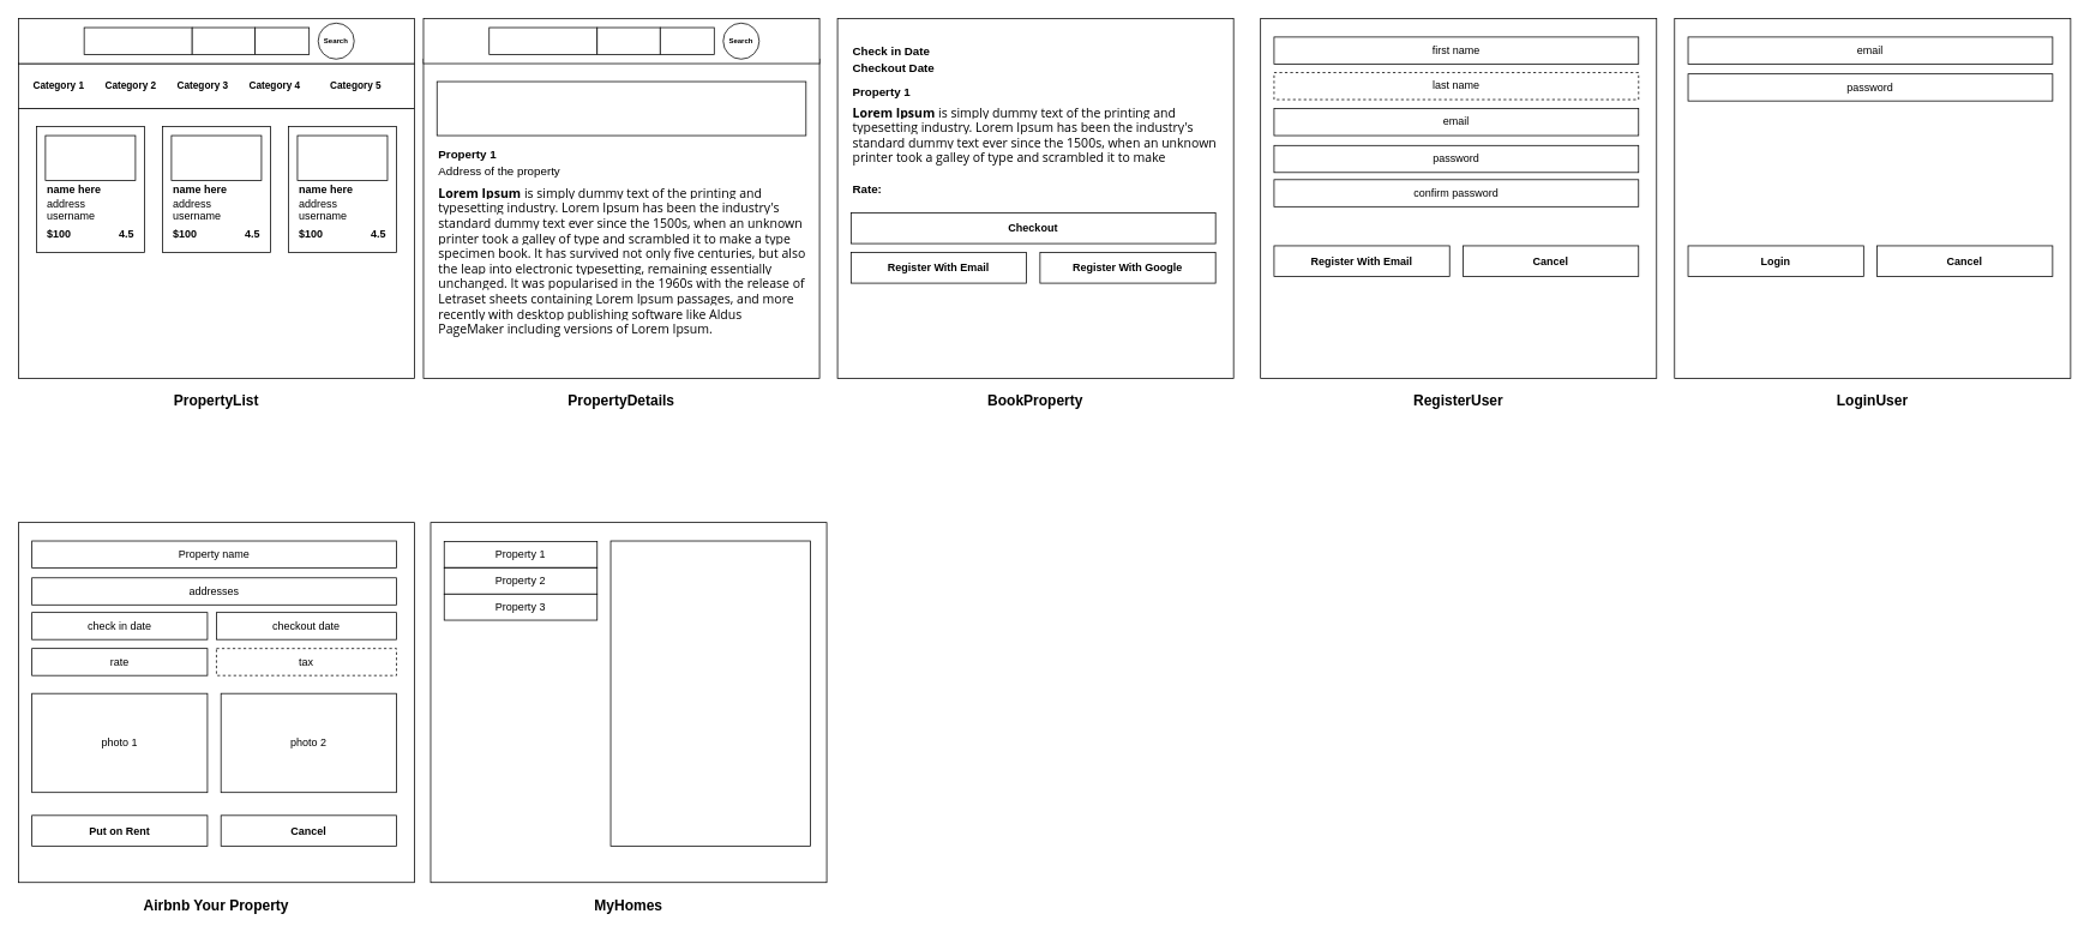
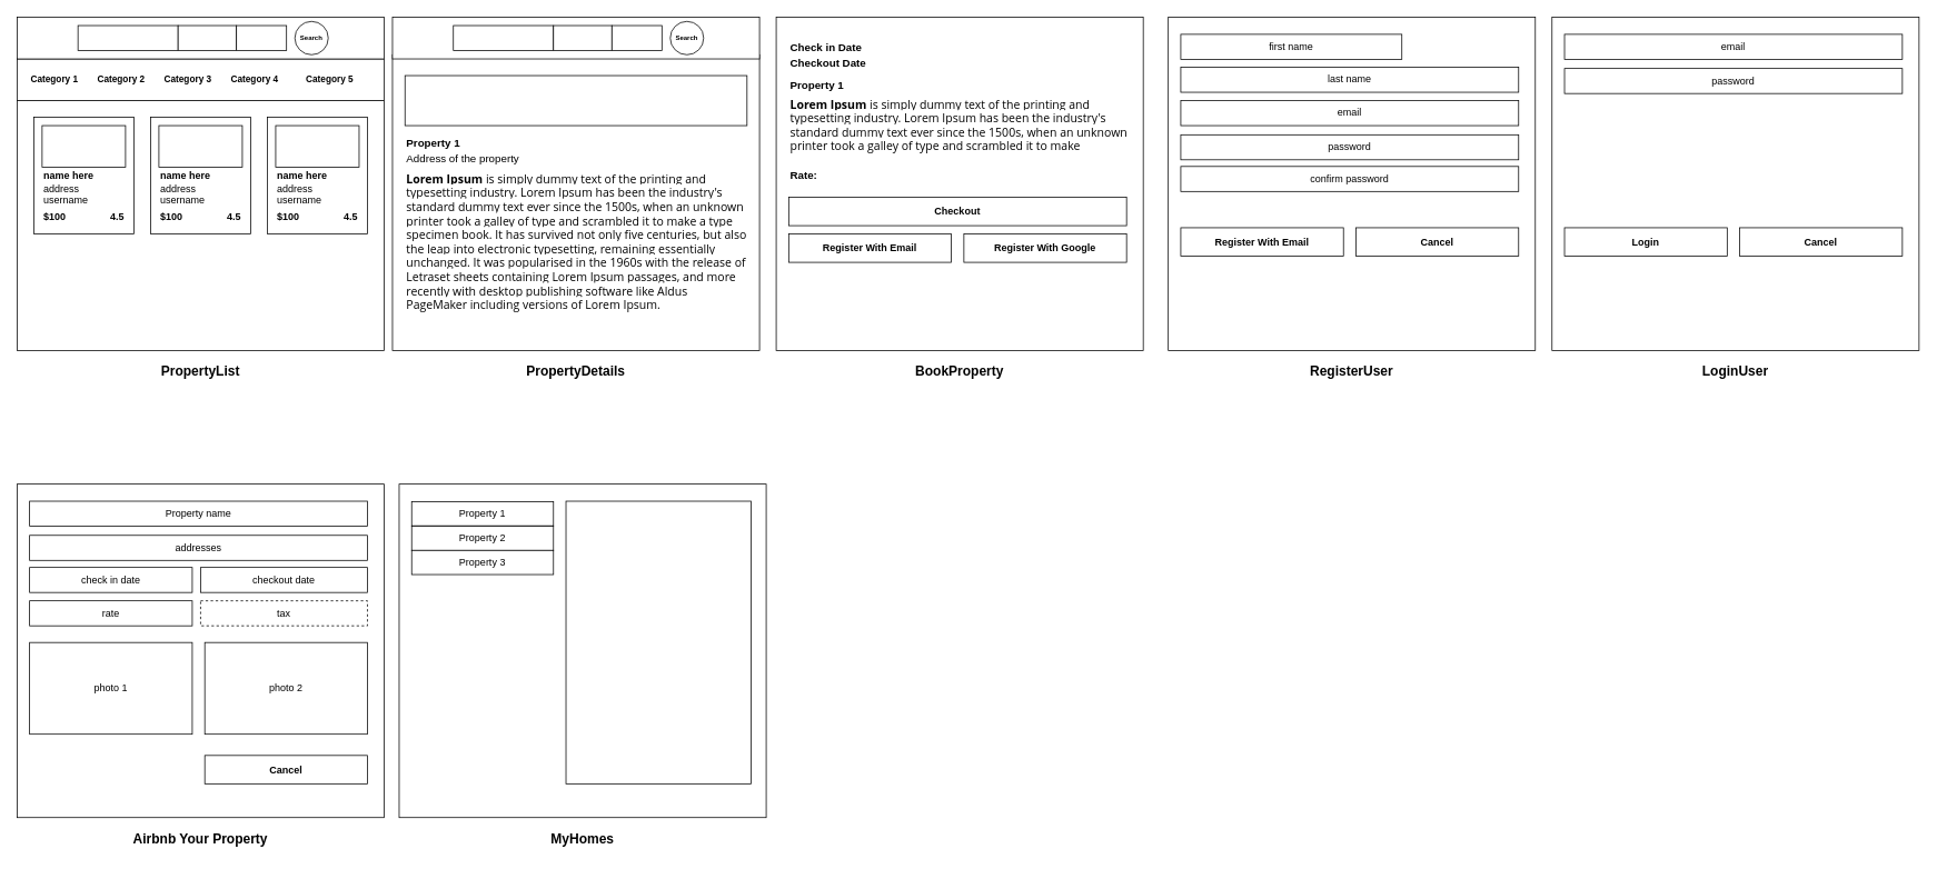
  <mxCell id="0" />
  <mxCell id="1" parent="0" />
  <mxCell id="2" value="" style="rounded=0;whiteSpace=wrap;html=1;" parent="1" vertex="1"><mxGeometry x="20" y="120" width="440" height="300" as="geometry" /></mxCell>
  <mxCell id="3" value="PropertyList" style="text;html=1;strokeColor=none;fillColor=none;align=center;verticalAlign=middle;whiteSpace=wrap;rounded=0;fontStyle=1;fontSize=16;" parent="1" vertex="1"><mxGeometry x="20" y="430" width="440" height="30" as="geometry" /></mxCell>
  <mxCell id="4" value="" style="group" parent="1" vertex="1" connectable="0"><mxGeometry x="320" y="140" width="120" height="140" as="geometry" /></mxCell>
  <mxCell id="5" value="" style="rounded=0;whiteSpace=wrap;html=1;" parent="4" vertex="1"><mxGeometry width="120" height="140" as="geometry" /></mxCell>
  <mxCell id="6" value="" style="rounded=0;whiteSpace=wrap;html=1;" parent="4" vertex="1"><mxGeometry x="10" y="10" width="100" height="50" as="geometry" /></mxCell>
  <mxCell id="7" value="name here" style="text;html=1;strokeColor=none;fillColor=none;align=left;verticalAlign=middle;whiteSpace=wrap;rounded=0;fontStyle=1" parent="4" vertex="1"><mxGeometry x="10" y="60" width="100" height="20" as="geometry" /></mxCell>
  <mxCell id="8" value="address" style="text;html=1;strokeColor=none;fillColor=none;align=left;verticalAlign=middle;whiteSpace=wrap;rounded=0;fontStyle=0" parent="4" vertex="1"><mxGeometry x="10" y="76" width="100" height="20" as="geometry" /></mxCell>
  <mxCell id="9" value="username" style="text;html=1;strokeColor=none;fillColor=none;align=left;verticalAlign=middle;whiteSpace=wrap;rounded=0;fontStyle=0" parent="4" vertex="1"><mxGeometry x="10" y="90" width="100" height="20" as="geometry" /></mxCell>
  <mxCell id="10" value="$100" style="text;html=1;strokeColor=none;fillColor=none;align=left;verticalAlign=middle;whiteSpace=wrap;rounded=0;fontStyle=1" parent="4" vertex="1"><mxGeometry x="10" y="110" width="100" height="20" as="geometry" /></mxCell>
  <mxCell id="11" value="4.5" style="text;html=1;strokeColor=none;fillColor=none;align=left;verticalAlign=middle;whiteSpace=wrap;rounded=0;fontStyle=1" parent="4" vertex="1"><mxGeometry x="90" y="110" width="20" height="20" as="geometry" /></mxCell>
  <mxCell id="12" value="" style="group" parent="1" vertex="1" connectable="0"><mxGeometry x="40" y="140" width="120" height="140" as="geometry" /></mxCell>
  <mxCell id="13" value="" style="rounded=0;whiteSpace=wrap;html=1;" parent="12" vertex="1"><mxGeometry width="120" height="140" as="geometry" /></mxCell>
  <mxCell id="14" value="" style="rounded=0;whiteSpace=wrap;html=1;" parent="12" vertex="1"><mxGeometry x="10" y="10" width="100" height="50" as="geometry" /></mxCell>
  <mxCell id="15" value="name here" style="text;html=1;strokeColor=none;fillColor=none;align=left;verticalAlign=middle;whiteSpace=wrap;rounded=0;fontStyle=1" parent="12" vertex="1"><mxGeometry x="10" y="60" width="100" height="20" as="geometry" /></mxCell>
  <mxCell id="16" value="address" style="text;html=1;strokeColor=none;fillColor=none;align=left;verticalAlign=middle;whiteSpace=wrap;rounded=0;fontStyle=0" parent="12" vertex="1"><mxGeometry x="10" y="76" width="100" height="20" as="geometry" /></mxCell>
  <mxCell id="17" value="username" style="text;html=1;strokeColor=none;fillColor=none;align=left;verticalAlign=middle;whiteSpace=wrap;rounded=0;fontStyle=0" parent="12" vertex="1"><mxGeometry x="10" y="90" width="100" height="20" as="geometry" /></mxCell>
  <mxCell id="18" value="$100" style="text;html=1;strokeColor=none;fillColor=none;align=left;verticalAlign=middle;whiteSpace=wrap;rounded=0;fontStyle=1" parent="12" vertex="1"><mxGeometry x="10" y="110" width="100" height="20" as="geometry" /></mxCell>
  <mxCell id="19" value="4.5" style="text;html=1;strokeColor=none;fillColor=none;align=left;verticalAlign=middle;whiteSpace=wrap;rounded=0;fontStyle=1" parent="12" vertex="1"><mxGeometry x="90" y="110" width="20" height="20" as="geometry" /></mxCell>
  <mxCell id="20" value="" style="group" parent="1" vertex="1" connectable="0"><mxGeometry x="180" y="140" width="120" height="140" as="geometry" /></mxCell>
  <mxCell id="21" value="" style="rounded=0;whiteSpace=wrap;html=1;" parent="20" vertex="1"><mxGeometry width="120" height="140" as="geometry" /></mxCell>
  <mxCell id="22" value="" style="rounded=0;whiteSpace=wrap;html=1;" parent="20" vertex="1"><mxGeometry x="10" y="10" width="100" height="50" as="geometry" /></mxCell>
  <mxCell id="23" value="name here" style="text;html=1;strokeColor=none;fillColor=none;align=left;verticalAlign=middle;whiteSpace=wrap;rounded=0;fontStyle=1" parent="20" vertex="1"><mxGeometry x="10" y="60" width="100" height="20" as="geometry" /></mxCell>
  <mxCell id="24" value="address" style="text;html=1;strokeColor=none;fillColor=none;align=left;verticalAlign=middle;whiteSpace=wrap;rounded=0;fontStyle=0" parent="20" vertex="1"><mxGeometry x="10" y="76" width="100" height="20" as="geometry" /></mxCell>
  <mxCell id="25" value="username" style="text;html=1;strokeColor=none;fillColor=none;align=left;verticalAlign=middle;whiteSpace=wrap;rounded=0;fontStyle=0" parent="20" vertex="1"><mxGeometry x="10" y="90" width="100" height="20" as="geometry" /></mxCell>
  <mxCell id="26" value="$100" style="text;html=1;strokeColor=none;fillColor=none;align=left;verticalAlign=middle;whiteSpace=wrap;rounded=0;fontStyle=1" parent="20" vertex="1"><mxGeometry x="10" y="110" width="100" height="20" as="geometry" /></mxCell>
  <mxCell id="27" value="4.5" style="text;html=1;strokeColor=none;fillColor=none;align=left;verticalAlign=middle;whiteSpace=wrap;rounded=0;fontStyle=1" parent="20" vertex="1"><mxGeometry x="90" y="110" width="20" height="20" as="geometry" /></mxCell>
  <mxCell id="28" value="" style="rounded=0;whiteSpace=wrap;html=1;" parent="1" vertex="1"><mxGeometry x="20" y="70" width="440" height="50" as="geometry" /></mxCell>
  <mxCell id="29" value="Category 1" style="text;html=1;strokeColor=none;fillColor=none;align=center;verticalAlign=middle;whiteSpace=wrap;rounded=0;fontStyle=1;fontSize=11;" parent="1" vertex="1"><mxGeometry x="30" y="80" width="70" height="30" as="geometry" /></mxCell>
  <mxCell id="30" value="Category 2" style="text;html=1;strokeColor=none;fillColor=none;align=center;verticalAlign=middle;whiteSpace=wrap;rounded=0;fontStyle=1;fontSize=11;" parent="1" vertex="1"><mxGeometry x="110" y="80" width="70" height="30" as="geometry" /></mxCell>
  <mxCell id="31" value="Category 3" style="text;html=1;strokeColor=none;fillColor=none;align=center;verticalAlign=middle;whiteSpace=wrap;rounded=0;fontStyle=1;fontSize=11;" parent="1" vertex="1"><mxGeometry x="190" y="80" width="70" height="30" as="geometry" /></mxCell>
  <mxCell id="32" value="Category 4" style="text;html=1;strokeColor=none;fillColor=none;align=center;verticalAlign=middle;whiteSpace=wrap;rounded=0;fontStyle=1;fontSize=11;" parent="1" vertex="1"><mxGeometry x="270" y="80" width="70" height="30" as="geometry" /></mxCell>
  <mxCell id="33" value="Category 5" style="text;html=1;strokeColor=none;fillColor=none;align=center;verticalAlign=middle;whiteSpace=wrap;rounded=0;fontStyle=1;fontSize=11;" parent="1" vertex="1"><mxGeometry x="360" y="80" width="70" height="30" as="geometry" /></mxCell>
  <mxCell id="34" value="" style="rounded=0;whiteSpace=wrap;html=1;" parent="1" vertex="1"><mxGeometry x="20" y="20" width="440" height="50" as="geometry" /></mxCell>
  <mxCell id="35" value="" style="rounded=0;whiteSpace=wrap;html=1;" parent="1" vertex="1"><mxGeometry x="93" y="30" width="120" height="30" as="geometry" /></mxCell>
  <mxCell id="36" value="" style="rounded=0;whiteSpace=wrap;html=1;" parent="1" vertex="1"><mxGeometry x="213" y="30" width="70" height="30" as="geometry" /></mxCell>
  <mxCell id="37" value="" style="rounded=0;whiteSpace=wrap;html=1;" parent="1" vertex="1"><mxGeometry x="283" y="30" width="60" height="30" as="geometry" /></mxCell>
  <mxCell id="38" value="Search" style="ellipse;whiteSpace=wrap;html=1;aspect=fixed;fontSize=8;fontStyle=1" parent="1" vertex="1"><mxGeometry x="353" y="25" width="40" height="40" as="geometry" /></mxCell>
  <mxCell id="39" value="" style="rounded=0;whiteSpace=wrap;html=1;" parent="1" vertex="1"><mxGeometry x="470" y="65" width="440" height="355" as="geometry" /></mxCell>
  <mxCell id="40" value="PropertyDetails" style="text;html=1;strokeColor=none;fillColor=none;align=center;verticalAlign=middle;whiteSpace=wrap;rounded=0;fontStyle=1;fontSize=16;" parent="1" vertex="1"><mxGeometry x="470" y="430" width="440" height="30" as="geometry" /></mxCell>
  <mxCell id="41" value="" style="rounded=0;whiteSpace=wrap;html=1;" parent="1" vertex="1"><mxGeometry x="470" y="20" width="440" height="50" as="geometry" /></mxCell>
  <mxCell id="42" value="" style="rounded=0;whiteSpace=wrap;html=1;" parent="1" vertex="1"><mxGeometry x="543" y="30" width="120" height="30" as="geometry" /></mxCell>
  <mxCell id="43" value="" style="rounded=0;whiteSpace=wrap;html=1;" parent="1" vertex="1"><mxGeometry x="663" y="30" width="70" height="30" as="geometry" /></mxCell>
  <mxCell id="44" value="" style="rounded=0;whiteSpace=wrap;html=1;" parent="1" vertex="1"><mxGeometry x="733" y="30" width="60" height="30" as="geometry" /></mxCell>
  <mxCell id="45" value="Search" style="ellipse;whiteSpace=wrap;html=1;aspect=fixed;fontSize=8;fontStyle=1" parent="1" vertex="1"><mxGeometry x="803" y="25" width="40" height="40" as="geometry" /></mxCell>
  <mxCell id="46" value="" style="rounded=0;whiteSpace=wrap;html=1;" parent="1" vertex="1"><mxGeometry x="485" y="90" width="410" height="60" as="geometry" /></mxCell>
  <mxCell id="47" value="Property 1" style="text;html=1;strokeColor=none;fillColor=none;align=left;verticalAlign=middle;whiteSpace=wrap;rounded=0;fontStyle=1;fontSize=13;" parent="1" vertex="1"><mxGeometry x="485" y="161" width="410" height="19" as="geometry" /></mxCell>
  <mxCell id="48" value="Address of the property" style="text;html=1;strokeColor=none;fillColor=none;align=left;verticalAlign=middle;whiteSpace=wrap;rounded=0;fontStyle=0;fontSize=13;" parent="1" vertex="1"><mxGeometry x="485" y="180" width="410" height="19" as="geometry" /></mxCell>
  <mxCell id="49" value="&lt;meta charset=&quot;utf-8&quot;&gt;&lt;strong style=&quot;margin: 0px; padding: 0px; color: rgb(0, 0, 0); font-family: &amp;quot;Open Sans&amp;quot;, Arial, sans-serif; font-size: 14px; font-style: normal; font-variant-ligatures: normal; font-variant-caps: normal; letter-spacing: normal; orphans: 2; text-align: justify; text-indent: 0px; text-transform: none; widows: 2; word-spacing: 0px; -webkit-text-stroke-width: 0px; background-color: rgb(255, 255, 255); text-decoration-thickness: initial; text-decoration-style: initial; text-decoration-color: initial;&quot;&gt;Lorem Ipsum&lt;/strong&gt;&lt;span style=&quot;color: rgb(0, 0, 0); font-family: &amp;quot;Open Sans&amp;quot;, Arial, sans-serif; font-size: 14px; font-style: normal; font-variant-ligatures: normal; font-variant-caps: normal; font-weight: 400; letter-spacing: normal; orphans: 2; text-align: justify; text-indent: 0px; text-transform: none; widows: 2; word-spacing: 0px; -webkit-text-stroke-width: 0px; background-color: rgb(255, 255, 255); text-decoration-thickness: initial; text-decoration-style: initial; text-decoration-color: initial; float: none; display: inline !important;&quot;&gt;&lt;span&gt;&amp;nbsp;&lt;/span&gt;is simply dummy text of the printing and typesetting industry. Lorem Ipsum has been the industry's standard dummy text ever since the 1500s, when an unknown printer took a galley of type and scrambled it to make a type specimen book. It has survived not only five centuries, but also the leap into electronic typesetting, remaining essentially unchanged. It was popularised in the 1960s with the release of Letraset sheets containing Lorem Ipsum passages, and more recently with desktop publishing software like Aldus PageMaker including versions of Lorem Ipsum.&lt;/span&gt;" style="text;html=1;strokeColor=none;fillColor=none;align=left;verticalAlign=middle;whiteSpace=wrap;rounded=0;fontStyle=0;fontSize=13;" parent="1" vertex="1"><mxGeometry x="485" y="199" width="410" height="181" as="geometry" /></mxCell>
  <mxCell id="50" value="" style="rounded=0;whiteSpace=wrap;html=1;" parent="1" vertex="1"><mxGeometry x="930" y="20" width="440" height="400" as="geometry" /></mxCell>
  <mxCell id="51" value="BookProperty" style="text;html=1;strokeColor=none;fillColor=none;align=center;verticalAlign=middle;whiteSpace=wrap;rounded=0;fontStyle=1;fontSize=16;" parent="1" vertex="1"><mxGeometry x="930" y="430" width="440" height="30" as="geometry" /></mxCell>
  <mxCell id="52" value="Check in Date" style="text;html=1;strokeColor=none;fillColor=none;align=left;verticalAlign=middle;whiteSpace=wrap;rounded=0;fontStyle=1;fontSize=13;" parent="1" vertex="1"><mxGeometry x="945" y="46" width="405" height="19" as="geometry" /></mxCell>
  <mxCell id="53" value="Checkout Date" style="text;html=1;strokeColor=none;fillColor=none;align=left;verticalAlign=middle;whiteSpace=wrap;rounded=0;fontStyle=1;fontSize=13;" parent="1" vertex="1"><mxGeometry x="945" y="65" width="405" height="19" as="geometry" /></mxCell>
  <mxCell id="54" value="Property 1" style="text;html=1;strokeColor=none;fillColor=none;align=left;verticalAlign=middle;whiteSpace=wrap;rounded=0;fontStyle=1;fontSize=13;" parent="1" vertex="1"><mxGeometry x="945" y="91" width="405" height="19" as="geometry" /></mxCell>
  <mxCell id="55" value="&lt;strong style=&quot;margin: 0px; padding: 0px; color: rgb(0, 0, 0); font-family: &amp;quot;Open Sans&amp;quot;, Arial, sans-serif; font-size: 14px; font-style: normal; font-variant-ligatures: normal; font-variant-caps: normal; letter-spacing: normal; orphans: 2; text-align: justify; text-indent: 0px; text-transform: none; widows: 2; word-spacing: 0px; -webkit-text-stroke-width: 0px; background-color: rgb(255, 255, 255); text-decoration-thickness: initial; text-decoration-style: initial; text-decoration-color: initial;&quot;&gt;Lorem Ipsum&lt;/strong&gt;&lt;span style=&quot;color: rgb(0, 0, 0); font-family: &amp;quot;Open Sans&amp;quot;, Arial, sans-serif; font-size: 14px; font-style: normal; font-variant-ligatures: normal; font-variant-caps: normal; font-weight: 400; letter-spacing: normal; orphans: 2; text-align: justify; text-indent: 0px; text-transform: none; widows: 2; word-spacing: 0px; -webkit-text-stroke-width: 0px; background-color: rgb(255, 255, 255); text-decoration-thickness: initial; text-decoration-style: initial; text-decoration-color: initial; float: none; display: inline !important;&quot;&gt;&lt;span&gt;&amp;nbsp;&lt;/span&gt;is simply dummy text of the printing and typesetting industry. Lorem Ipsum has been the industry's standard dummy text ever since the 1500s, when an unknown printer took a galley of type and scrambled it to make&lt;/span&gt;" style="text;html=1;strokeColor=none;fillColor=none;align=left;verticalAlign=middle;whiteSpace=wrap;rounded=0;fontStyle=0;fontSize=13;" parent="1" vertex="1"><mxGeometry x="945" y="110" width="410" height="80" as="geometry" /></mxCell>
  <mxCell id="56" value="Rate:" style="text;html=1;strokeColor=none;fillColor=none;align=left;verticalAlign=middle;whiteSpace=wrap;rounded=0;fontStyle=1;fontSize=13;" parent="1" vertex="1"><mxGeometry x="945" y="199" width="405" height="19" as="geometry" /></mxCell>
  <mxCell id="57" value="Checkout" style="rounded=0;whiteSpace=wrap;html=1;fontStyle=1" parent="1" vertex="1"><mxGeometry x="945" y="236" width="405" height="34" as="geometry" /></mxCell>
  <mxCell id="58" value="Register With Email" style="rounded=0;whiteSpace=wrap;html=1;fontStyle=1" parent="1" vertex="1"><mxGeometry x="945" y="280" width="195" height="34" as="geometry" /></mxCell>
  <mxCell id="59" value="Register With Google" style="rounded=0;whiteSpace=wrap;html=1;fontStyle=1" parent="1" vertex="1"><mxGeometry x="1155" y="280" width="195" height="34" as="geometry" /></mxCell>
  <mxCell id="60" value="" style="rounded=0;whiteSpace=wrap;html=1;" parent="1" vertex="1"><mxGeometry x="1400" y="20" width="440" height="400" as="geometry" /></mxCell>
  <mxCell id="61" value="RegisterUser" style="text;html=1;strokeColor=none;fillColor=none;align=center;verticalAlign=middle;whiteSpace=wrap;rounded=0;fontStyle=1;fontSize=16;" parent="1" vertex="1"><mxGeometry x="1400" y="430" width="440" height="30" as="geometry" /></mxCell>
  <mxCell id="62" value="Register With Email" style="rounded=0;whiteSpace=wrap;html=1;fontStyle=1" parent="1" vertex="1"><mxGeometry x="1415" y="272.5" width="195" height="34" as="geometry" /></mxCell>
  <mxCell id="63" value="Cancel" style="rounded=0;whiteSpace=wrap;html=1;fontStyle=1" parent="1" vertex="1"><mxGeometry x="1625" y="272.5" width="195" height="34" as="geometry" /></mxCell>
- <mxCell id="64" value="first name" style="rounded=0;whiteSpace=wrap;html=1;" parent="1" vertex="1"><mxGeometry x="1415" y="40.5" width="405" height="30" as="geometry" /></mxCell>
- <mxCell id="65" value="last name" style="rounded=0;whiteSpace=wrap;html=1;dashed=1;" parent="1" vertex="1"><mxGeometry x="1415" y="80" width="405" height="30" as="geometry" /></mxCell>
+ <mxCell id="64" value="first name" style="rounded=0;whiteSpace=wrap;html=1;" parent="1" vertex="1"><mxGeometry x="1415" y="40.5" width="265" height="30" as="geometry" /></mxCell>
+ <mxCell id="65" value="last name" style="rounded=0;whiteSpace=wrap;html=1;" parent="1" vertex="1"><mxGeometry x="1415" y="80" width="405" height="30" as="geometry" /></mxCell>
  <mxCell id="66" value="email" style="rounded=0;whiteSpace=wrap;html=1;" parent="1" vertex="1"><mxGeometry x="1415" y="120" width="405" height="30" as="geometry" /></mxCell>
  <mxCell id="67" value="password" style="rounded=0;whiteSpace=wrap;html=1;" parent="1" vertex="1"><mxGeometry x="1415" y="161" width="405" height="30" as="geometry" /></mxCell>
  <mxCell id="68" value="confirm password" style="rounded=0;whiteSpace=wrap;html=1;" parent="1" vertex="1"><mxGeometry x="1415" y="199" width="405" height="30" as="geometry" /></mxCell>
  <mxCell id="69" value="" style="rounded=0;whiteSpace=wrap;html=1;" parent="1" vertex="1"><mxGeometry x="1860" y="20" width="440" height="400" as="geometry" /></mxCell>
  <mxCell id="70" value="LoginUser" style="text;html=1;strokeColor=none;fillColor=none;align=center;verticalAlign=middle;whiteSpace=wrap;rounded=0;fontStyle=1;fontSize=16;" parent="1" vertex="1"><mxGeometry x="1860" y="430" width="440" height="30" as="geometry" /></mxCell>
  <mxCell id="71" value="Login" style="rounded=0;whiteSpace=wrap;html=1;fontStyle=1" parent="1" vertex="1"><mxGeometry x="1875" y="272.5" width="195" height="34" as="geometry" /></mxCell>
  <mxCell id="72" value="Cancel" style="rounded=0;whiteSpace=wrap;html=1;fontStyle=1" parent="1" vertex="1"><mxGeometry x="2085" y="272.5" width="195" height="34" as="geometry" /></mxCell>
  <mxCell id="73" value="email" style="rounded=0;whiteSpace=wrap;html=1;" parent="1" vertex="1"><mxGeometry x="1875" y="40.5" width="405" height="30" as="geometry" /></mxCell>
  <mxCell id="74" value="password" style="rounded=0;whiteSpace=wrap;html=1;" parent="1" vertex="1"><mxGeometry x="1875" y="81.5" width="405" height="30" as="geometry" /></mxCell>
  <mxCell id="75" value="" style="rounded=0;whiteSpace=wrap;html=1;" parent="1" vertex="1"><mxGeometry x="20" y="580" width="440" height="400" as="geometry" /></mxCell>
  <mxCell id="76" value="Airbnb Your Property" style="text;html=1;strokeColor=none;fillColor=none;align=center;verticalAlign=middle;whiteSpace=wrap;rounded=0;fontStyle=1;fontSize=16;" parent="1" vertex="1"><mxGeometry x="20" y="990" width="440" height="30" as="geometry" /></mxCell>
- <mxCell id="77" value="Put on Rent" style="rounded=0;whiteSpace=wrap;html=1;fontStyle=1" parent="1" vertex="1"><mxGeometry x="35" y="905.5" width="195" height="34" as="geometry" /></mxCell>
  <mxCell id="78" value="Cancel" style="rounded=0;whiteSpace=wrap;html=1;fontStyle=1" parent="1" vertex="1"><mxGeometry x="245" y="905.5" width="195" height="34" as="geometry" /></mxCell>
  <mxCell id="79" value="Property name" style="rounded=0;whiteSpace=wrap;html=1;" parent="1" vertex="1"><mxGeometry x="35" y="600.5" width="405" height="30" as="geometry" /></mxCell>
  <mxCell id="80" value="addresses" style="rounded=0;whiteSpace=wrap;html=1;" parent="1" vertex="1"><mxGeometry x="35" y="641.5" width="405" height="30" as="geometry" /></mxCell>
  <mxCell id="81" value="check in date" style="rounded=0;whiteSpace=wrap;html=1;" parent="1" vertex="1"><mxGeometry x="35" y="680" width="195" height="30" as="geometry" /></mxCell>
  <mxCell id="82" value="checkout date" style="rounded=0;whiteSpace=wrap;html=1;" parent="1" vertex="1"><mxGeometry x="240" y="680" width="200" height="30" as="geometry" /></mxCell>
  <mxCell id="83" value="rate" style="rounded=0;whiteSpace=wrap;html=1;" parent="1" vertex="1"><mxGeometry x="35" y="720" width="195" height="30" as="geometry" /></mxCell>
  <mxCell id="84" value="tax" style="rounded=0;whiteSpace=wrap;html=1;dashed=1;" parent="1" vertex="1"><mxGeometry x="240" y="720" width="200" height="30" as="geometry" /></mxCell>
  <mxCell id="85" value="" style="rounded=0;whiteSpace=wrap;html=1;" parent="1" vertex="1"><mxGeometry x="478" y="580" width="440" height="400" as="geometry" /></mxCell>
  <mxCell id="86" value="MyHomes" style="text;html=1;strokeColor=none;fillColor=none;align=center;verticalAlign=middle;whiteSpace=wrap;rounded=0;fontStyle=1;fontSize=16;" parent="1" vertex="1"><mxGeometry x="478" y="990" width="440" height="30" as="geometry" /></mxCell>
  <mxCell id="87" value="Property 1" style="rounded=0;whiteSpace=wrap;html=1;" parent="1" vertex="1"><mxGeometry x="493" y="601" width="170" height="29" as="geometry" /></mxCell>
  <mxCell id="88" value="Property 2" style="rounded=0;whiteSpace=wrap;html=1;" parent="1" vertex="1"><mxGeometry x="493" y="630.5" width="170" height="29" as="geometry" /></mxCell>
  <mxCell id="89" value="Property 3" style="rounded=0;whiteSpace=wrap;html=1;" parent="1" vertex="1"><mxGeometry x="493" y="659.5" width="170" height="29" as="geometry" /></mxCell>
  <mxCell id="90" value="" style="rounded=0;whiteSpace=wrap;html=1;" parent="1" vertex="1"><mxGeometry x="678" y="600.5" width="222" height="339" as="geometry" /></mxCell>
  <mxCell id="91" value="photo 1" style="rounded=0;whiteSpace=wrap;html=1;" parent="1" vertex="1"><mxGeometry x="35" y="770" width="195" height="110" as="geometry" /></mxCell>
  <mxCell id="92" value="photo 2" style="rounded=0;whiteSpace=wrap;html=1;" parent="1" vertex="1"><mxGeometry x="245" y="770" width="195" height="110" as="geometry" /></mxCell>
